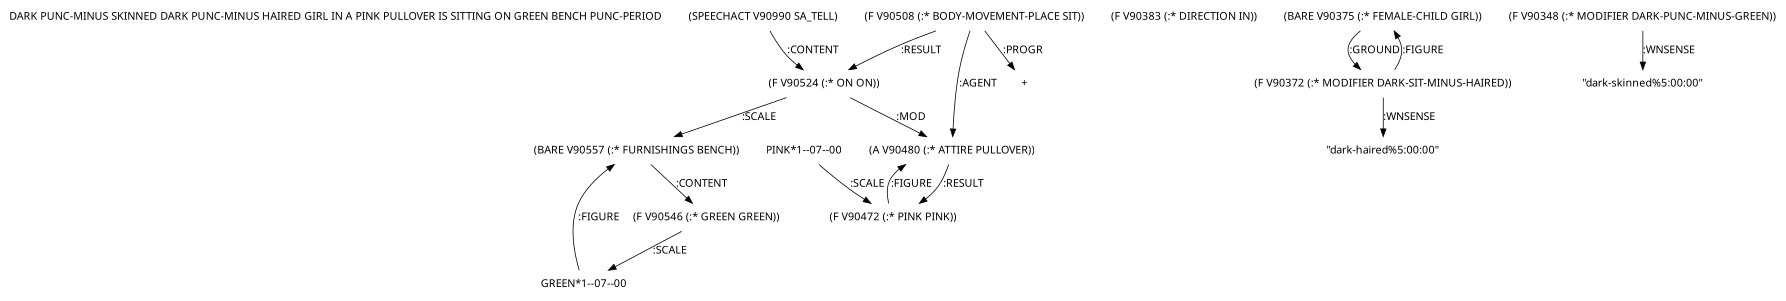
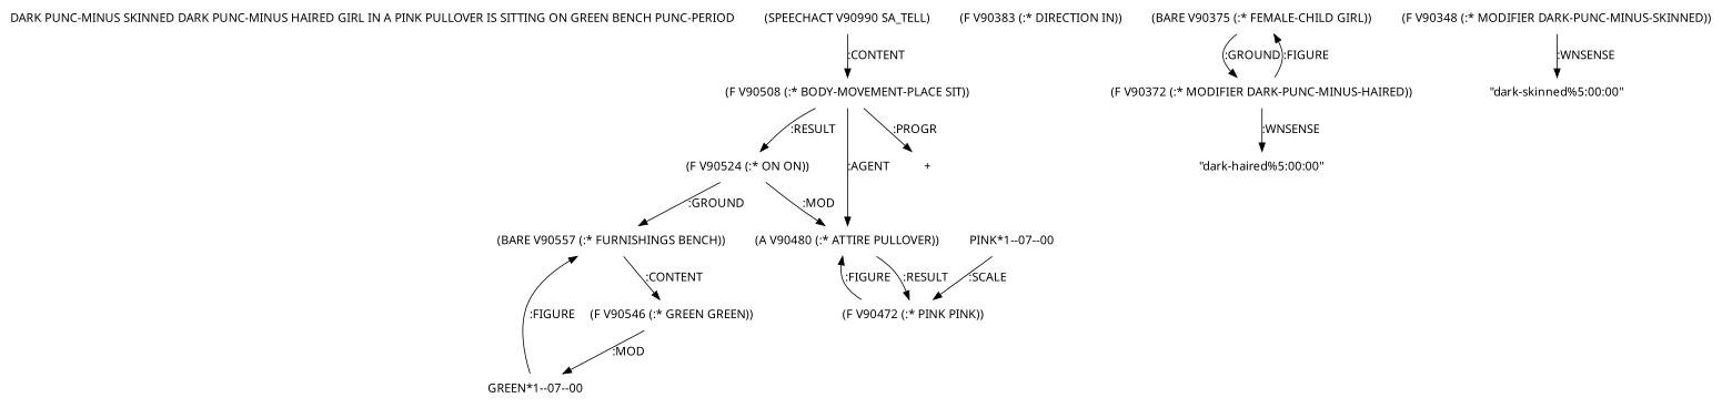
  digraph {
    fontname="Noto Sans"
    node [fontname="Noto Sans" shape=none]
    edge [fontname="Noto Sans"]
    "DARK PUNC-MINUS SKINNED DARK PUNC-MINUS HAIRED GIRL IN A PINK PULLOVER IS SITTING ON GREEN BENCH PUNC-PERIOD"
    n2 [label="(SPEECHACT V90990 SA_TELL)"]
    n3 [label="(F V90508 (:* BODY-MOVEMENT-PLACE SIT))"]
    n4 [label="(F V90524 (:* ON ON))"]
    n5 [label="(A V90480 (:* ATTIRE PULLOVER))"]
    n6 [label="+"]
    n7 [label="(BARE V90557 (:* FURNISHINGS BENCH))"]
    n8 [label="(F V90472 (:* PINK PINK))"]
    n9 [label="(F V90546 (:* GREEN GREEN))"]
    n10 [label="PINK*1--07--00"]
    n11 [label="GREEN*1--07--00"]
    n12 [label="(F V90383 (:* DIRECTION IN))"]
    n13 [label="(BARE V90375 (:* FEMALE-CHILD GIRL))"]
-   n14 [label="(F V90372 (:* MODIFIER DARK-SIT-MINUS-HAIRED))"]
+   n14 [label="(F V90372 (:* MODIFIER DARK-PUNC-MINUS-HAIRED))"]
    n15 [label="\"dark-haired%5:00:00\""]
-   n16 [label="(F V90348 (:* MODIFIER DARK-PUNC-MINUS-GREEN))"]
+   n16 [label="(F V90348 (:* MODIFIER DARK-PUNC-MINUS-SKINNED))"]
    n17 [label="\"dark-skinned%5:00:00\""]
-   n2 -> n4 [label=":CONTENT"]
+   n2 -> n3 [label=":CONTENT"]
    n3 -> n4 [label=":RESULT"]
    n3 -> n5 [label=":AGENT"]
    n3 -> n6 [label=":PROGR"]
    n4 -> n5 [label=":MOD"]
-   n4 -> n7 [label=":SCALE"]
+   n4 -> n7 [label=":GROUND"]
    n5 -> n8 [label=":RESULT"]
    n7 -> n9 [label=":CONTENT"]
    n8 -> n5 [label=":FIGURE"]
-   n9 -> n11 [label=":SCALE"]
+   n9 -> n11 [label=":MOD"]
    n10 -> n8 [label=":SCALE"]
    n11 -> n7 [label=":FIGURE"]
    n13 -> n14 [label=":GROUND"]
    n14 -> n13 [label=":FIGURE"]
    n14 -> n15 [label=":WNSENSE"]
    n16 -> n17 [label=":WNSENSE"]
  }
